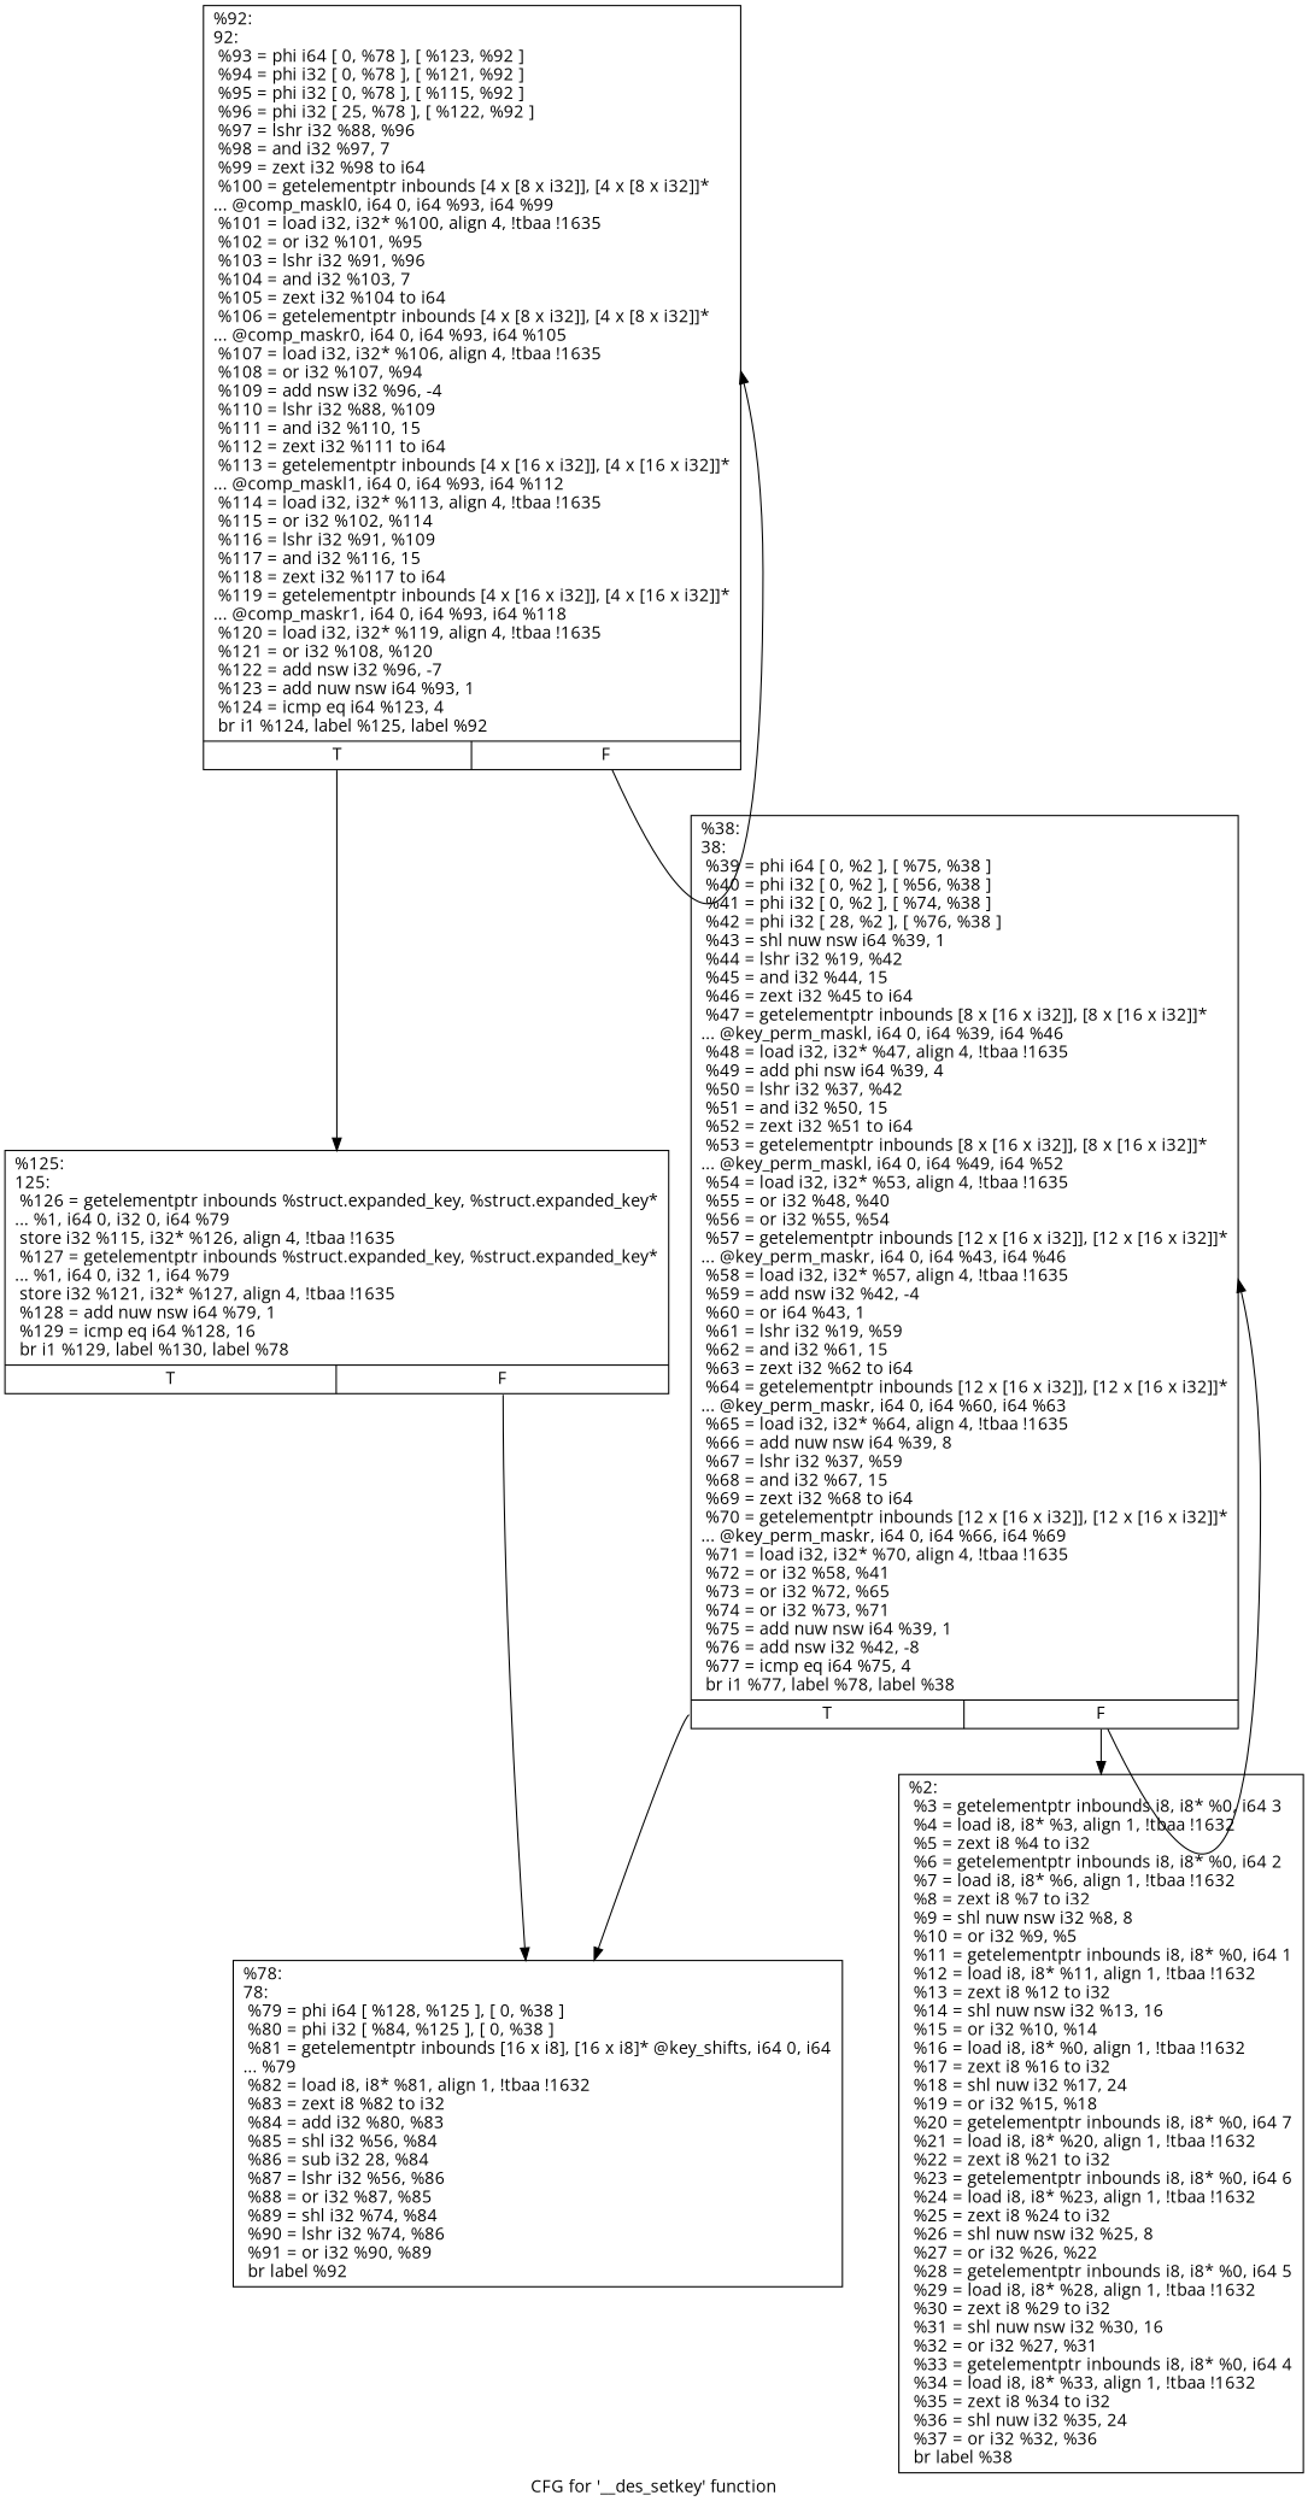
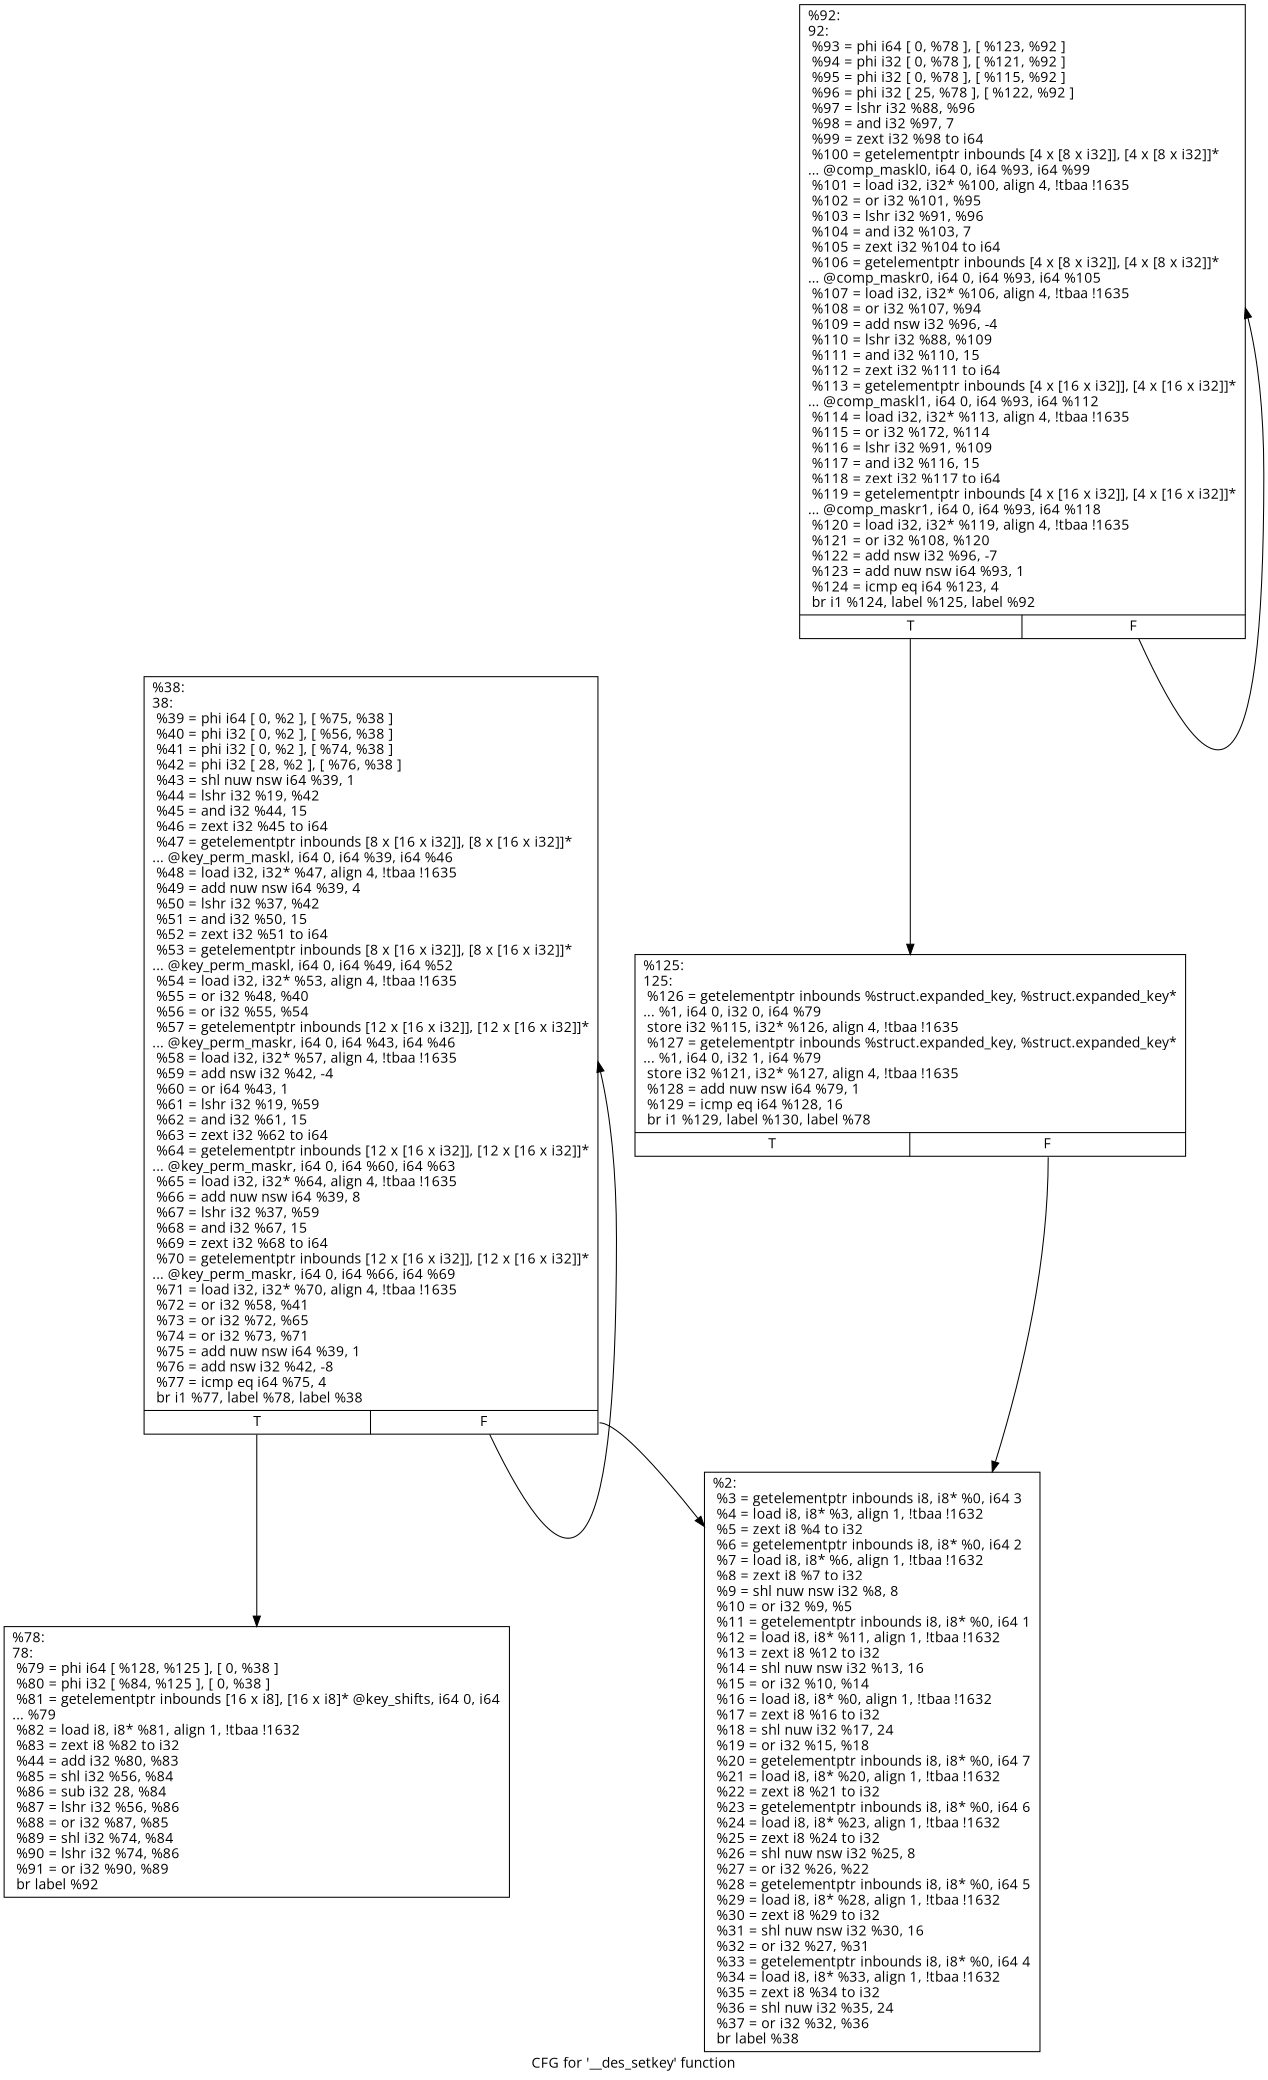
  digraph {
    fontname="Open Sans"
    label="CFG for '__des_setkey' function"
    node [fontname="Open Sans" shape=record]
    edge [fontname="Open Sans" tailport=s1]
    n1 [label="{%2:\l  %3 = getelementptr inbounds i8, i8* %0, i64 3\l  %4 = load i8, i8* %3, align 1, !tbaa !1632\l  %5 = zext i8 %4 to i32\l  %6 = getelementptr inbounds i8, i8* %0, i64 2\l  %7 = load i8, i8* %6, align 1, !tbaa !1632\l  %8 = zext i8 %7 to i32\l  %9 = shl nuw nsw i32 %8, 8\l  %10 = or i32 %9, %5\l  %11 = getelementptr inbounds i8, i8* %0, i64 1\l  %12 = load i8, i8* %11, align 1, !tbaa !1632\l  %13 = zext i8 %12 to i32\l  %14 = shl nuw nsw i32 %13, 16\l  %15 = or i32 %10, %14\l  %16 = load i8, i8* %0, align 1, !tbaa !1632\l  %17 = zext i8 %16 to i32\l  %18 = shl nuw i32 %17, 24\l  %19 = or i32 %15, %18\l  %20 = getelementptr inbounds i8, i8* %0, i64 7\l  %21 = load i8, i8* %20, align 1, !tbaa !1632\l  %22 = zext i8 %21 to i32\l  %23 = getelementptr inbounds i8, i8* %0, i64 6\l  %24 = load i8, i8* %23, align 1, !tbaa !1632\l  %25 = zext i8 %24 to i32\l  %26 = shl nuw nsw i32 %25, 8\l  %27 = or i32 %26, %22\l  %28 = getelementptr inbounds i8, i8* %0, i64 5\l  %29 = load i8, i8* %28, align 1, !tbaa !1632\l  %30 = zext i8 %29 to i32\l  %31 = shl nuw nsw i32 %30, 16\l  %32 = or i32 %27, %31\l  %33 = getelementptr inbounds i8, i8* %0, i64 4\l  %34 = load i8, i8* %33, align 1, !tbaa !1632\l  %35 = zext i8 %34 to i32\l  %36 = shl nuw i32 %35, 24\l  %37 = or i32 %32, %36\l  br label %38\l}"]
-   n2 [label="{%38:\l38:                                               \l  %39 = phi i64 [ 0, %2 ], [ %75, %38 ]\l  %40 = phi i32 [ 0, %2 ], [ %56, %38 ]\l  %41 = phi i32 [ 0, %2 ], [ %74, %38 ]\l  %42 = phi i32 [ 28, %2 ], [ %76, %38 ]\l  %43 = shl nuw nsw i64 %39, 1\l  %44 = lshr i32 %19, %42\l  %45 = and i32 %44, 15\l  %46 = zext i32 %45 to i64\l  %47 = getelementptr inbounds [8 x [16 x i32]], [8 x [16 x i32]]*\l... @key_perm_maskl, i64 0, i64 %39, i64 %46\l  %48 = load i32, i32* %47, align 4, !tbaa !1635\l  %49 = add phi nsw i64 %39, 4\l  %50 = lshr i32 %37, %42\l  %51 = and i32 %50, 15\l  %52 = zext i32 %51 to i64\l  %53 = getelementptr inbounds [8 x [16 x i32]], [8 x [16 x i32]]*\l... @key_perm_maskl, i64 0, i64 %49, i64 %52\l  %54 = load i32, i32* %53, align 4, !tbaa !1635\l  %55 = or i32 %48, %40\l  %56 = or i32 %55, %54\l  %57 = getelementptr inbounds [12 x [16 x i32]], [12 x [16 x i32]]*\l... @key_perm_maskr, i64 0, i64 %43, i64 %46\l  %58 = load i32, i32* %57, align 4, !tbaa !1635\l  %59 = add nsw i32 %42, -4\l  %60 = or i64 %43, 1\l  %61 = lshr i32 %19, %59\l  %62 = and i32 %61, 15\l  %63 = zext i32 %62 to i64\l  %64 = getelementptr inbounds [12 x [16 x i32]], [12 x [16 x i32]]*\l... @key_perm_maskr, i64 0, i64 %60, i64 %63\l  %65 = load i32, i32* %64, align 4, !tbaa !1635\l  %66 = add nuw nsw i64 %39, 8\l  %67 = lshr i32 %37, %59\l  %68 = and i32 %67, 15\l  %69 = zext i32 %68 to i64\l  %70 = getelementptr inbounds [12 x [16 x i32]], [12 x [16 x i32]]*\l... @key_perm_maskr, i64 0, i64 %66, i64 %69\l  %71 = load i32, i32* %70, align 4, !tbaa !1635\l  %72 = or i32 %58, %41\l  %73 = or i32 %72, %65\l  %74 = or i32 %73, %71\l  %75 = add nuw nsw i64 %39, 1\l  %76 = add nsw i32 %42, -8\l  %77 = icmp eq i64 %75, 4\l  br i1 %77, label %78, label %38\l|{<s0>T|<s1>F}}"]
-   n3 [label="{%78:\l78:                                               \l  %79 = phi i64 [ %128, %125 ], [ 0, %38 ]\l  %80 = phi i32 [ %84, %125 ], [ 0, %38 ]\l  %81 = getelementptr inbounds [16 x i8], [16 x i8]* @key_shifts, i64 0, i64\l... %79\l  %82 = load i8, i8* %81, align 1, !tbaa !1632\l  %83 = zext i8 %82 to i32\l  %84 = add i32 %80, %83\l  %85 = shl i32 %56, %84\l  %86 = sub i32 28, %84\l  %87 = lshr i32 %56, %86\l  %88 = or i32 %87, %85\l  %89 = shl i32 %74, %84\l  %90 = lshr i32 %74, %86\l  %91 = or i32 %90, %89\l  br label %92\l}"]
-   n4 [label="{%92:\l92:                                               \l  %93 = phi i64 [ 0, %78 ], [ %123, %92 ]\l  %94 = phi i32 [ 0, %78 ], [ %121, %92 ]\l  %95 = phi i32 [ 0, %78 ], [ %115, %92 ]\l  %96 = phi i32 [ 25, %78 ], [ %122, %92 ]\l  %97 = lshr i32 %88, %96\l  %98 = and i32 %97, 7\l  %99 = zext i32 %98 to i64\l  %100 = getelementptr inbounds [4 x [8 x i32]], [4 x [8 x i32]]*\l... @comp_maskl0, i64 0, i64 %93, i64 %99\l  %101 = load i32, i32* %100, align 4, !tbaa !1635\l  %102 = or i32 %101, %95\l  %103 = lshr i32 %91, %96\l  %104 = and i32 %103, 7\l  %105 = zext i32 %104 to i64\l  %106 = getelementptr inbounds [4 x [8 x i32]], [4 x [8 x i32]]*\l... @comp_maskr0, i64 0, i64 %93, i64 %105\l  %107 = load i32, i32* %106, align 4, !tbaa !1635\l  %108 = or i32 %107, %94\l  %109 = add nsw i32 %96, -4\l  %110 = lshr i32 %88, %109\l  %111 = and i32 %110, 15\l  %112 = zext i32 %111 to i64\l  %113 = getelementptr inbounds [4 x [16 x i32]], [4 x [16 x i32]]*\l... @comp_maskl1, i64 0, i64 %93, i64 %112\l  %114 = load i32, i32* %113, align 4, !tbaa !1635\l  %115 = or i32 %102, %114\l  %116 = lshr i32 %91, %109\l  %117 = and i32 %116, 15\l  %118 = zext i32 %117 to i64\l  %119 = getelementptr inbounds [4 x [16 x i32]], [4 x [16 x i32]]*\l... @comp_maskr1, i64 0, i64 %93, i64 %118\l  %120 = load i32, i32* %119, align 4, !tbaa !1635\l  %121 = or i32 %108, %120\l  %122 = add nsw i32 %96, -7\l  %123 = add nuw nsw i64 %93, 1\l  %124 = icmp eq i64 %123, 4\l  br i1 %124, label %125, label %92\l|{<s0>T|<s1>F}}"]
+   n2 [label="{%38:\l38:                                               \l  %39 = phi i64 [ 0, %2 ], [ %75, %38 ]\l  %40 = phi i32 [ 0, %2 ], [ %56, %38 ]\l  %41 = phi i32 [ 0, %2 ], [ %74, %38 ]\l  %42 = phi i32 [ 28, %2 ], [ %76, %38 ]\l  %43 = shl nuw nsw i64 %39, 1\l  %44 = lshr i32 %19, %42\l  %45 = and i32 %44, 15\l  %46 = zext i32 %45 to i64\l  %47 = getelementptr inbounds [8 x [16 x i32]], [8 x [16 x i32]]*\l... @key_perm_maskl, i64 0, i64 %39, i64 %46\l  %48 = load i32, i32* %47, align 4, !tbaa !1635\l  %49 = add nuw nsw i64 %39, 4\l  %50 = lshr i32 %37, %42\l  %51 = and i32 %50, 15\l  %52 = zext i32 %51 to i64\l  %53 = getelementptr inbounds [8 x [16 x i32]], [8 x [16 x i32]]*\l... @key_perm_maskl, i64 0, i64 %49, i64 %52\l  %54 = load i32, i32* %53, align 4, !tbaa !1635\l  %55 = or i32 %48, %40\l  %56 = or i32 %55, %54\l  %57 = getelementptr inbounds [12 x [16 x i32]], [12 x [16 x i32]]*\l... @key_perm_maskr, i64 0, i64 %43, i64 %46\l  %58 = load i32, i32* %57, align 4, !tbaa !1635\l  %59 = add nsw i32 %42, -4\l  %60 = or i64 %43, 1\l  %61 = lshr i32 %19, %59\l  %62 = and i32 %61, 15\l  %63 = zext i32 %62 to i64\l  %64 = getelementptr inbounds [12 x [16 x i32]], [12 x [16 x i32]]*\l... @key_perm_maskr, i64 0, i64 %60, i64 %63\l  %65 = load i32, i32* %64, align 4, !tbaa !1635\l  %66 = add nuw nsw i64 %39, 8\l  %67 = lshr i32 %37, %59\l  %68 = and i32 %67, 15\l  %69 = zext i32 %68 to i64\l  %70 = getelementptr inbounds [12 x [16 x i32]], [12 x [16 x i32]]*\l... @key_perm_maskr, i64 0, i64 %66, i64 %69\l  %71 = load i32, i32* %70, align 4, !tbaa !1635\l  %72 = or i32 %58, %41\l  %73 = or i32 %72, %65\l  %74 = or i32 %73, %71\l  %75 = add nuw nsw i64 %39, 1\l  %76 = add nsw i32 %42, -8\l  %77 = icmp eq i64 %75, 4\l  br i1 %77, label %78, label %38\l|{<s0>T|<s1>F}}"]
+   n3 [label="{%78:\l78:                                               \l  %79 = phi i64 [ %128, %125 ], [ 0, %38 ]\l  %80 = phi i32 [ %84, %125 ], [ 0, %38 ]\l  %81 = getelementptr inbounds [16 x i8], [16 x i8]* @key_shifts, i64 0, i64\l... %79\l  %82 = load i8, i8* %81, align 1, !tbaa !1632\l  %83 = zext i8 %82 to i32\l  %44 = add i32 %80, %83\l  %85 = shl i32 %56, %84\l  %86 = sub i32 28, %84\l  %87 = lshr i32 %56, %86\l  %88 = or i32 %87, %85\l  %89 = shl i32 %74, %84\l  %90 = lshr i32 %74, %86\l  %91 = or i32 %90, %89\l  br label %92\l}"]
+   n4 [label="{%92:\l92:                                               \l  %93 = phi i64 [ 0, %78 ], [ %123, %92 ]\l  %94 = phi i32 [ 0, %78 ], [ %121, %92 ]\l  %95 = phi i32 [ 0, %78 ], [ %115, %92 ]\l  %96 = phi i32 [ 25, %78 ], [ %122, %92 ]\l  %97 = lshr i32 %88, %96\l  %98 = and i32 %97, 7\l  %99 = zext i32 %98 to i64\l  %100 = getelementptr inbounds [4 x [8 x i32]], [4 x [8 x i32]]*\l... @comp_maskl0, i64 0, i64 %93, i64 %99\l  %101 = load i32, i32* %100, align 4, !tbaa !1635\l  %102 = or i32 %101, %95\l  %103 = lshr i32 %91, %96\l  %104 = and i32 %103, 7\l  %105 = zext i32 %104 to i64\l  %106 = getelementptr inbounds [4 x [8 x i32]], [4 x [8 x i32]]*\l... @comp_maskr0, i64 0, i64 %93, i64 %105\l  %107 = load i32, i32* %106, align 4, !tbaa !1635\l  %108 = or i32 %107, %94\l  %109 = add nsw i32 %96, -4\l  %110 = lshr i32 %88, %109\l  %111 = and i32 %110, 15\l  %112 = zext i32 %111 to i64\l  %113 = getelementptr inbounds [4 x [16 x i32]], [4 x [16 x i32]]*\l... @comp_maskl1, i64 0, i64 %93, i64 %112\l  %114 = load i32, i32* %113, align 4, !tbaa !1635\l  %115 = or i32 %172, %114\l  %116 = lshr i32 %91, %109\l  %117 = and i32 %116, 15\l  %118 = zext i32 %117 to i64\l  %119 = getelementptr inbounds [4 x [16 x i32]], [4 x [16 x i32]]*\l... @comp_maskr1, i64 0, i64 %93, i64 %118\l  %120 = load i32, i32* %119, align 4, !tbaa !1635\l  %121 = or i32 %108, %120\l  %122 = add nsw i32 %96, -7\l  %123 = add nuw nsw i64 %93, 1\l  %124 = icmp eq i64 %123, 4\l  br i1 %124, label %125, label %92\l|{<s0>T|<s1>F}}"]
    n5 [label="{%125:\l125:                                              \l  %126 = getelementptr inbounds %struct.expanded_key, %struct.expanded_key*\l... %1, i64 0, i32 0, i64 %79\l  store i32 %115, i32* %126, align 4, !tbaa !1635\l  %127 = getelementptr inbounds %struct.expanded_key, %struct.expanded_key*\l... %1, i64 0, i32 1, i64 %79\l  store i32 %121, i32* %127, align 4, !tbaa !1635\l  %128 = add nuw nsw i64 %79, 1\l  %129 = icmp eq i64 %128, 16\l  br i1 %129, label %130, label %78\l|{<s0>T|<s1>F}}"]
    n2 -> n1
    n2 -> n2
    n2 -> n3 [tailport=s0]
    n4 -> n4
    n4 -> n5 [tailport=s0]
-   n5 -> n3
+   n5 -> n1
  }
